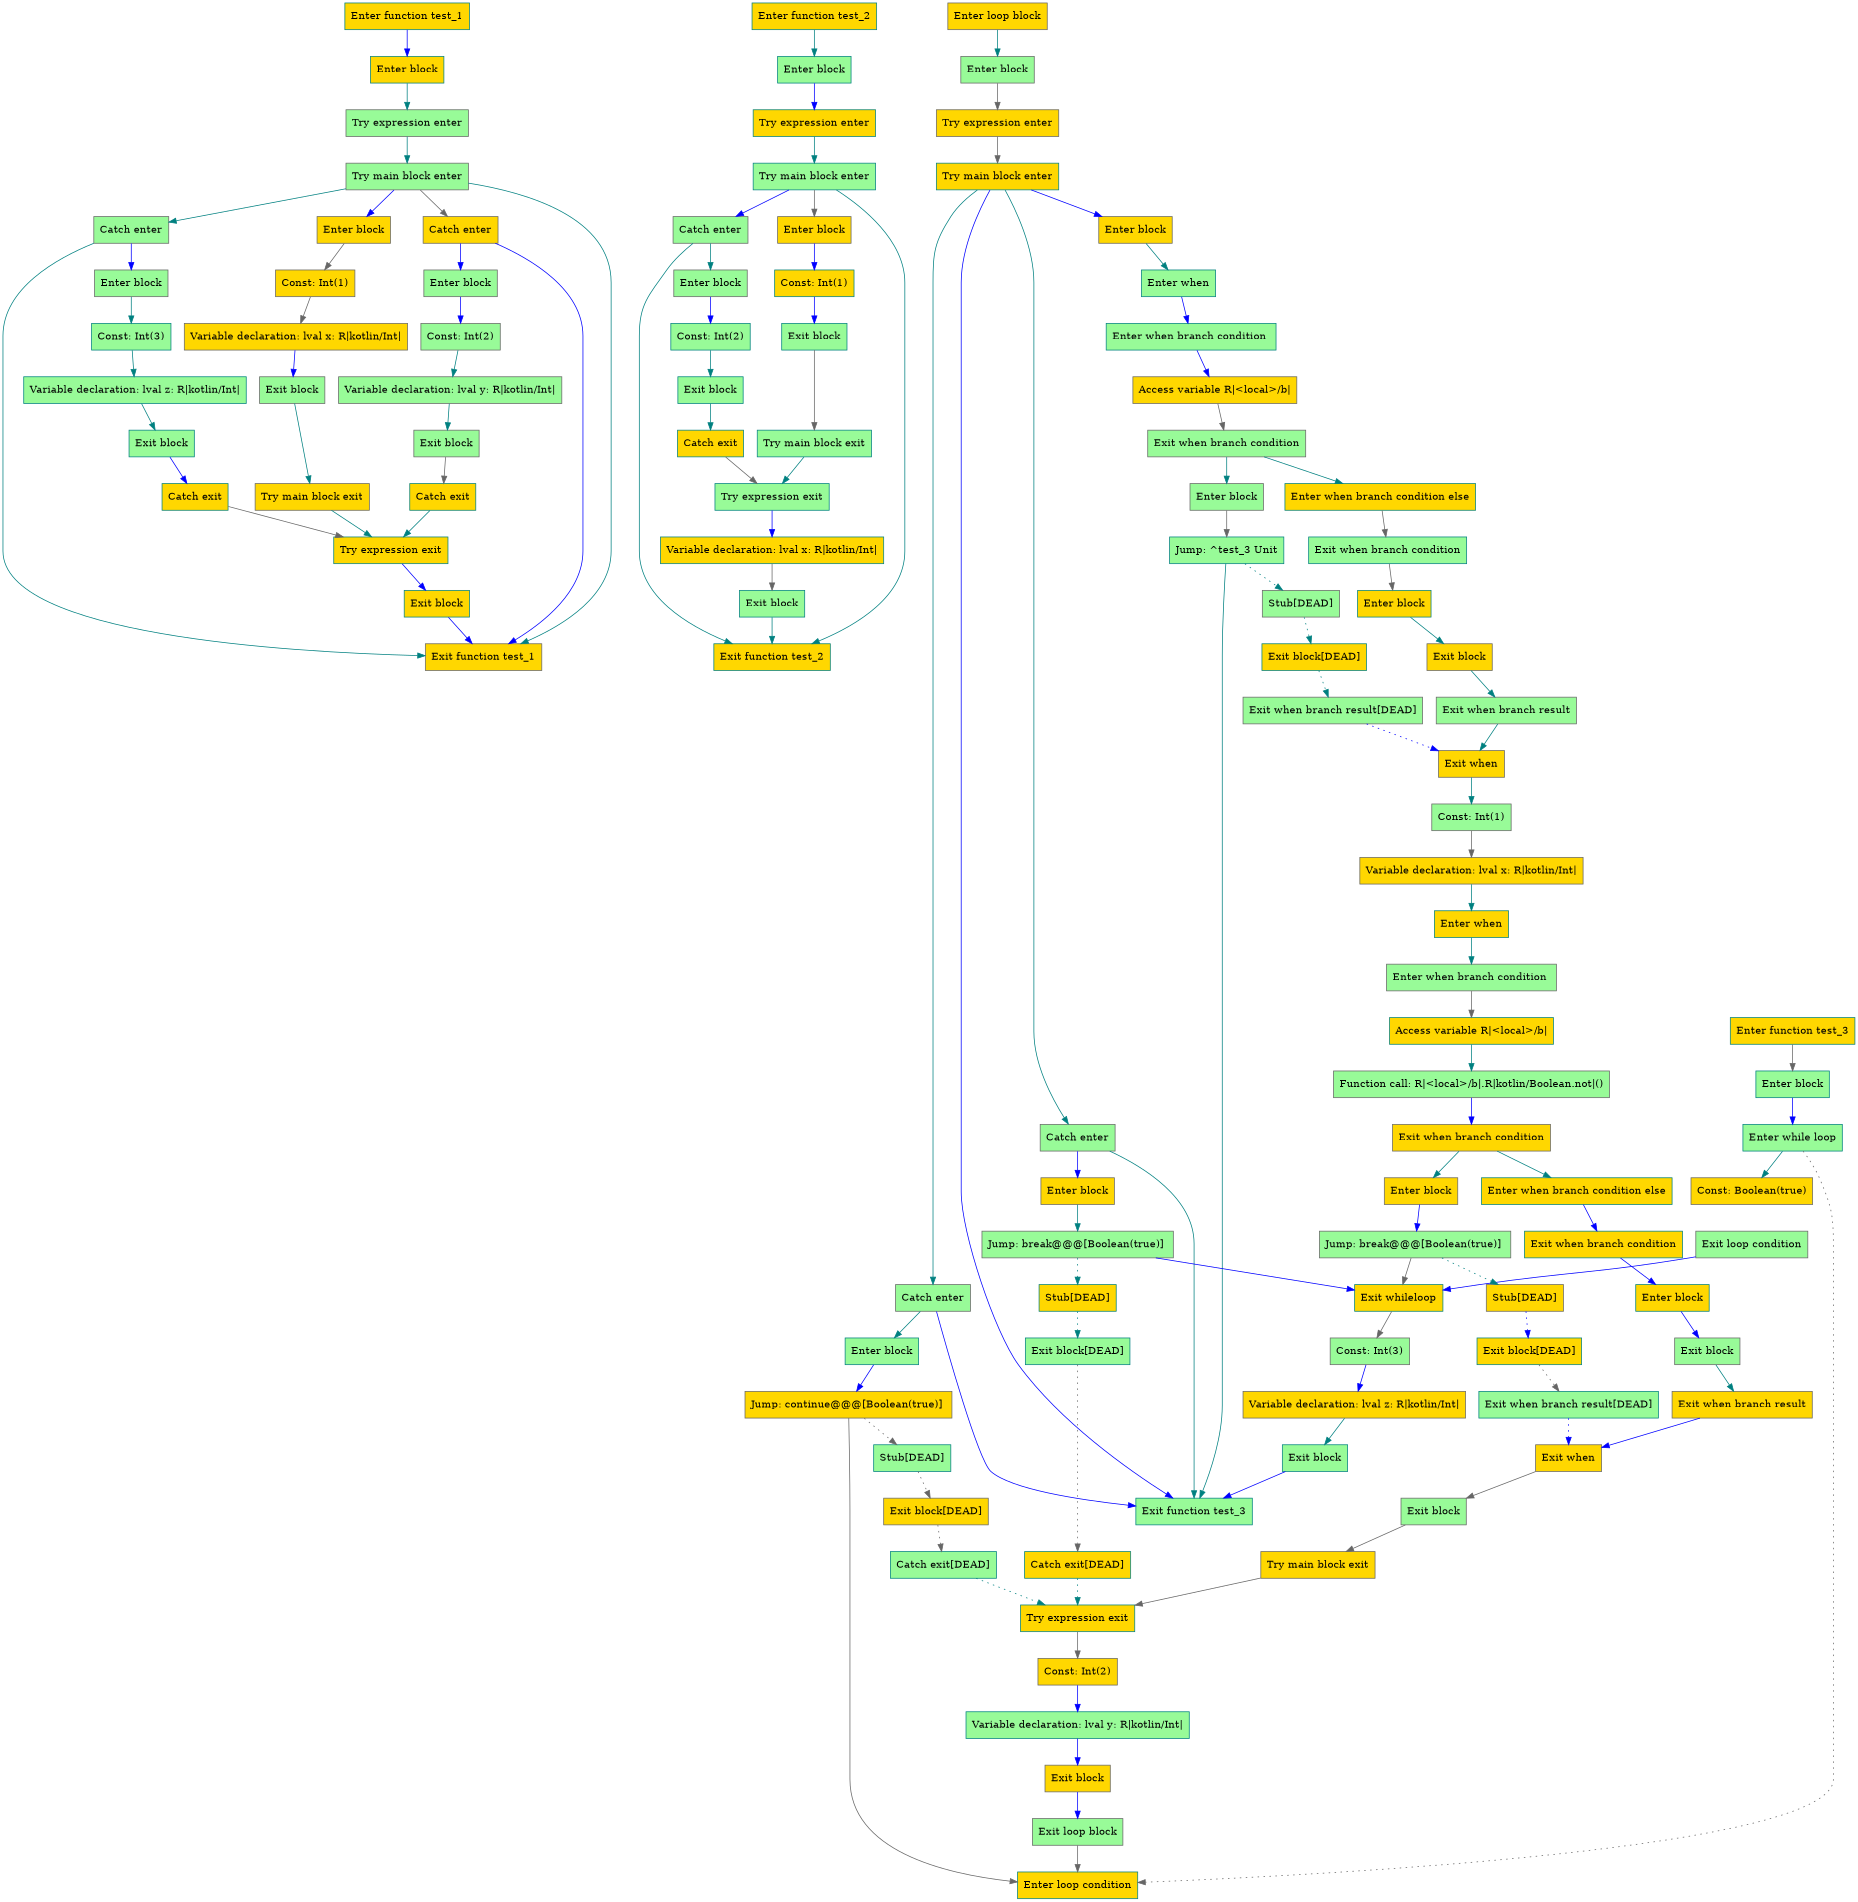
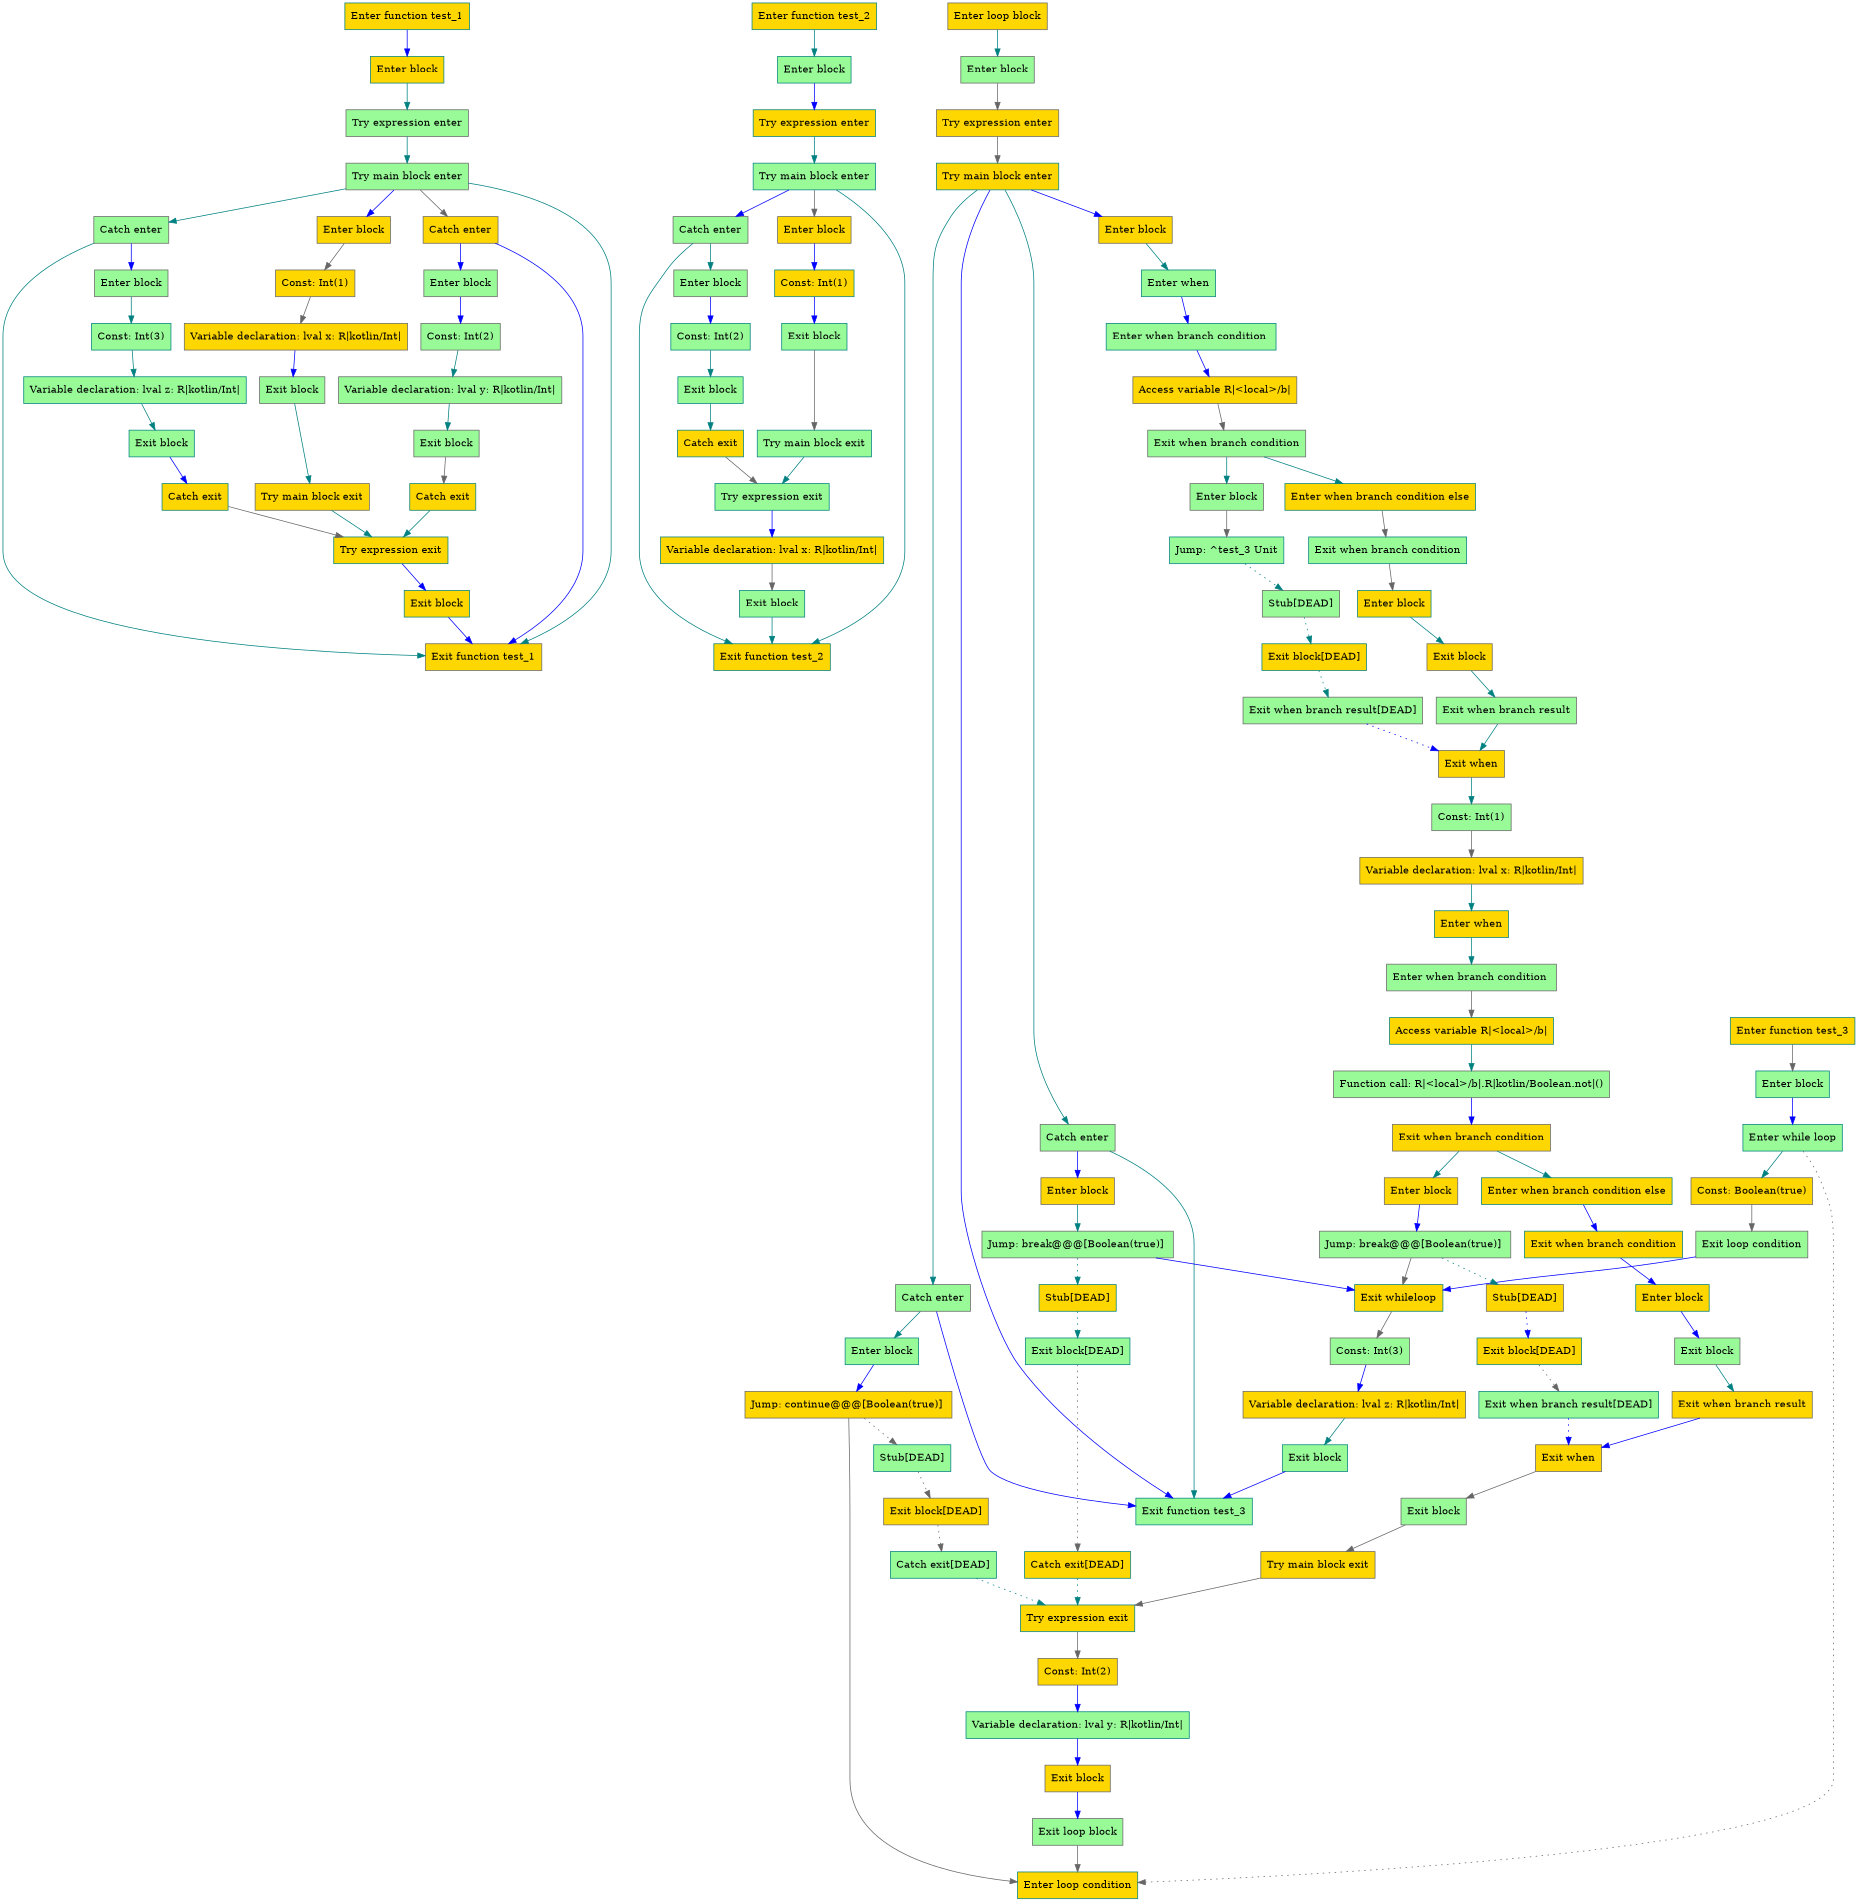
  digraph {
    node [color=gray40 fillcolor=gold shape=box style=filled]
    edge [color=teal]
    n1 [color=teal label="Enter function test_1"]
    n2 [color=teal label="Enter block"]
    n3 [fillcolor=palegreen label="Try expression enter"]
    n4 [fillcolor=palegreen label="Try main block enter"]
    n5 [label="Enter block"]
    n6 [fillcolor=palegreen label="Catch enter"]
    n7 [label="Catch enter"]
    n8 [label="Exit function test_1"]
    n9 [label="Const: Int(1)"]
    n10 [label="Variable declaration: lval x: R|kotlin/Int|"]
    n11 [fillcolor=palegreen label="Exit block"]
    n12 [label="Try main block exit"]
    n13 [color=teal label="Try expression exit"]
    n14 [fillcolor=palegreen label="Enter block"]
    n15 [color=teal fillcolor=palegreen label="Const: Int(3)"]
    n16 [color=teal fillcolor=palegreen label="Variable declaration: lval z: R|kotlin/Int|"]
    n17 [color=teal fillcolor=palegreen label="Exit block"]
    n18 [color=teal label="Catch exit"]
    n19 [fillcolor=palegreen label="Enter block"]
    n20 [fillcolor=palegreen label="Const: Int(2)"]
    n21 [fillcolor=palegreen label="Variable declaration: lval y: R|kotlin/Int|"]
    n22 [fillcolor=palegreen label="Exit block"]
    n23 [color=teal label="Catch exit"]
    n24 [color=teal label="Exit block"]
    n25 [color=teal label="Enter function test_2"]
    n26 [color=teal fillcolor=palegreen label="Enter block"]
    n27 [color=teal label="Try expression enter"]
    n28 [color=teal fillcolor=palegreen label="Try main block enter"]
    n29 [label="Enter block"]
    n30 [fillcolor=palegreen label="Catch enter"]
    n31 [color=teal label="Exit function test_2"]
    n32 [color=teal label="Const: Int(1)"]
    n33 [color=teal fillcolor=palegreen label="Exit block"]
    n34 [color=teal fillcolor=palegreen label="Try main block exit"]
    n35 [color=teal fillcolor=palegreen label="Try expression exit"]
    n36 [fillcolor=palegreen label="Enter block"]
    n37 [color=teal fillcolor=palegreen label="Const: Int(2)"]
    n38 [color=teal fillcolor=palegreen label="Exit block"]
    n39 [color=teal label="Catch exit"]
    n40 [color=teal label="Variable declaration: lval x: R|kotlin/Int|"]
    n41 [color=teal fillcolor=palegreen label="Exit block"]
    n42 [color=teal label="Enter function test_3"]
    n43 [color=teal fillcolor=palegreen label="Enter block"]
    n44 [color=teal fillcolor=palegreen label="Enter while loop"]
    n45 [color=teal label="Enter loop condition"]
    n46 [label="Const: Boolean(true)"]
    n47 [fillcolor=palegreen label="Exit loop condition"]
    n48 [label="Enter loop block"]
    n49 [color=teal label="Exit whileloop"]
    n50 [fillcolor=palegreen label="Enter block"]
    n51 [label="Try expression enter"]
    n52 [color=teal label="Try main block enter"]
    n53 [label="Enter block"]
    n54 [fillcolor=palegreen label="Catch enter"]
    n55 [fillcolor=palegreen label="Catch enter"]
    n56 [color=teal fillcolor=palegreen label="Exit function test_3"]
    n57 [color=teal fillcolor=palegreen label="Enter when"]
    n58 [color=teal fillcolor=palegreen label="Enter when branch condition "]
    n59 [label="Access variable R|<local>/b|"]
    n60 [fillcolor=palegreen label="Exit when branch condition"]
    n61 [fillcolor=palegreen label="Enter block"]
    n62 [color=teal label="Enter when branch condition else"]
    n63 [color=teal fillcolor=palegreen label="Jump: ^test_3 Unit"]
    n64 [fillcolor=palegreen label="Stub[DEAD]"]
    n65 [color=teal label="Exit block[DEAD]"]
    n66 [fillcolor=palegreen label="Exit when branch result[DEAD]"]
    n67 [label="Exit when"]
    n68 [color=teal fillcolor=palegreen label="Exit when branch condition"]
    n69 [color=teal label="Enter block"]
    n70 [label="Exit block"]
    n71 [fillcolor=palegreen label="Exit when branch result"]
    n72 [fillcolor=palegreen label="Const: Int(1)"]
    n73 [label="Variable declaration: lval x: R|kotlin/Int|"]
    n74 [color=teal label="Enter when"]
    n75 [fillcolor=palegreen label="Enter when branch condition "]
    n76 [color=teal label="Access variable R|<local>/b|"]
    n77 [fillcolor=palegreen label="Function call: R|<local>/b|.R|kotlin/Boolean.not|()"]
    n78 [label="Exit when branch condition"]
    n79 [label="Enter block"]
    n80 [color=teal label="Enter when branch condition else"]
    n81 [fillcolor=palegreen label="Jump: break@@@[Boolean(true)] "]
    n82 [label="Stub[DEAD]"]
    n83 [color=teal label="Exit block[DEAD]"]
    n84 [color=teal fillcolor=palegreen label="Exit when branch result[DEAD]"]
    n85 [label="Exit when"]
    n86 [color=teal label="Exit when branch condition"]
    n87 [color=teal label="Enter block"]
    n88 [fillcolor=palegreen label="Exit block"]
    n89 [label="Exit when branch result"]
    n90 [fillcolor=palegreen label="Exit block"]
    n91 [label="Try main block exit"]
    n92 [color=teal label="Try expression exit"]
    n93 [label="Enter block"]
    n94 [fillcolor=palegreen label="Jump: break@@@[Boolean(true)] "]
    n95 [color=teal label="Stub[DEAD]"]
    n96 [color=teal fillcolor=palegreen label="Exit block[DEAD]"]
    n97 [color=teal label="Catch exit[DEAD]"]
    n98 [color=teal fillcolor=palegreen label="Enter block"]
    n99 [label="Jump: continue@@@[Boolean(true)] "]
    n100 [color=teal fillcolor=palegreen label="Stub[DEAD]"]
    n101 [label="Exit block[DEAD]"]
    n102 [color=teal fillcolor=palegreen label="Catch exit[DEAD]"]
    n103 [label="Const: Int(2)"]
    n104 [color=teal fillcolor=palegreen label="Variable declaration: lval y: R|kotlin/Int|"]
    n105 [label="Exit block"]
    n106 [fillcolor=palegreen label="Exit loop block"]
    n107 [fillcolor=palegreen label="Const: Int(3)"]
    n108 [label="Variable declaration: lval z: R|kotlin/Int|"]
    n109 [color=teal fillcolor=palegreen label="Exit block"]
    subgraph sub_1 {
      n1
      n2
      n3
      n4
      n5
      n6
      n7
      n8
      n9
      n10
      n11
      n12
      n13
      n14
      n15
      n16
      n17
      n18
      n19
      n20
      n21
      n22
      n23
      n24
    }
    subgraph sub_2 {
      n25
      n26
      n27
      n28
      n29
      n30
      n31
      n32
      n33
      n34
      n35
      n36
      n37
      n38
      n39
      n40
      n41
    }
    subgraph sub_3 {
      n42
      n43
      n44
      n45
      n46
      n47
      n48
      n49
      n50
      n51
      n52
      n53
      n54
      n55
      n56
      n57
      n58
      n59
      n60
      n61
      n62
      n63
      n64
      n65
      n66
      n67
      n68
      n69
      n70
      n71
      n72
      n73
      n74
      n75
      n76
      n77
      n78
      n79
      n80
      n81
      n82
      n83
      n84
      n85
      n86
      n87
      n88
      n89
      n90
      n91
      n92
      n93
      n94
      n95
      n96
      n97
      n98
      n99
      n100
      n101
      n102
      n103
      n104
      n105
      n106
      n107
      n108
      n109
    }
    n1 -> n2 [color=blue]
    n2 -> n3
    n3 -> n4
    n4 -> n5 [color=blue]
    n4 -> n6
    n4 -> n7 [color=gray40]
    n4 -> n8
    n5 -> n9 [color=gray40]
    n6 -> n8
    n6 -> n14 [color=blue]
    n7 -> n8 [color=blue]
    n7 -> n19 [color=blue]
    n9 -> n10 [color=gray40]
    n10 -> n11 [color=blue]
    n11 -> n12
    n12 -> n13
    n13 -> n24 [color=blue]
    n14 -> n15
    n15 -> n16
    n16 -> n17
    n17 -> n18 [color=blue]
    n18 -> n13 [color=gray40]
    n19 -> n20 [color=blue]
    n20 -> n21
    n21 -> n22
    n22 -> n23 [color=gray40]
    n23 -> n13
    n24 -> n8 [color=blue]
    n25 -> n26
    n26 -> n27 [color=blue]
    n27 -> n28
    n28 -> n29 [color=gray40]
    n28 -> n30 [color=blue]
    n28 -> n31
    n29 -> n32 [color=blue]
    n30 -> n31
    n30 -> n36
    n32 -> n33 [color=blue]
    n33 -> n34 [color=gray40]
    n34 -> n35
    n35 -> n40 [color=blue]
    n36 -> n37 [color=blue]
    n37 -> n38
    n38 -> n39
    n39 -> n35 [color=gray40]
    n40 -> n41 [color=gray40]
    n41 -> n31
    n42 -> n43 [color=gray40]
    n43 -> n44 [color=blue]
    n44 -> n45 [color=gray40 style=dotted]
    n44 -> n46
+   n46 -> n47 [color=gray40]
    n47 -> n49 [color=blue]
    n48 -> n50
    n49 -> n107 [color=gray40]
    n50 -> n51 [color=gray40]
    n51 -> n52 [color=gray40]
    n52 -> n53 [color=blue]
    n52 -> n54
    n52 -> n55
    n52 -> n56 [color=blue]
    n53 -> n57
    n54 -> n56
    n54 -> n93 [color=blue]
    n55 -> n56 [color=blue]
    n55 -> n98
    n57 -> n58 [color=blue]
    n58 -> n59 [color=blue]
    n59 -> n60 [color=gray40]
    n60 -> n61
    n60 -> n62
    n61 -> n63 [color=gray40]
    n62 -> n68 [color=gray40]
-   n63 -> n56
    n63 -> n64 [style=dotted]
    n64 -> n65 [style=dotted]
    n65 -> n66 [style=dotted]
    n66 -> n67 [color=blue style=dotted]
    n67 -> n72
    n68 -> n69 [color=gray40]
    n69 -> n70
    n70 -> n71
    n71 -> n67
    n72 -> n73 [color=gray40]
    n73 -> n74
    n74 -> n75
    n75 -> n76 [color=gray40]
    n76 -> n77
    n77 -> n78 [color=blue]
    n78 -> n79
    n78 -> n80
    n79 -> n81 [color=blue]
    n80 -> n86 [color=blue]
    n81 -> n49 [color=gray40]
    n81 -> n82 [style=dotted]
    n82 -> n83 [color=blue style=dotted]
    n83 -> n84 [color=gray40 style=dotted]
    n84 -> n85 [color=blue style=dotted]
    n85 -> n90 [color=gray40]
    n86 -> n87 [color=blue]
    n87 -> n88 [color=blue]
    n88 -> n89
    n89 -> n85 [color=blue]
    n90 -> n91 [color=gray40]
    n91 -> n92 [color=gray40]
    n92 -> n103 [color=gray40]
    n93 -> n94
    n94 -> n49 [color=blue]
    n94 -> n95 [style=dotted]
    n95 -> n96 [style=dotted]
    n96 -> n97 [color=gray40 style=dotted]
    n97 -> n92 [style=dotted]
    n98 -> n99 [color=blue]
    n99 -> n45 [color=gray40]
    n99 -> n100 [color=gray40 style=dotted]
    n100 -> n101 [color=gray40 style=dotted]
    n101 -> n102 [color=gray40 style=dotted]
    n102 -> n92 [style=dotted]
    n103 -> n104 [color=blue]
    n104 -> n105 [color=blue]
    n105 -> n106 [color=blue]
    n106 -> n45 [color=gray40]
    n107 -> n108 [color=blue]
    n108 -> n109
    n109 -> n56 [color=blue]
  }
